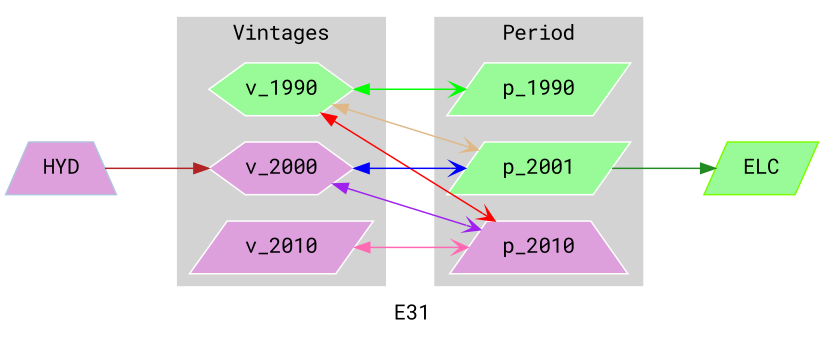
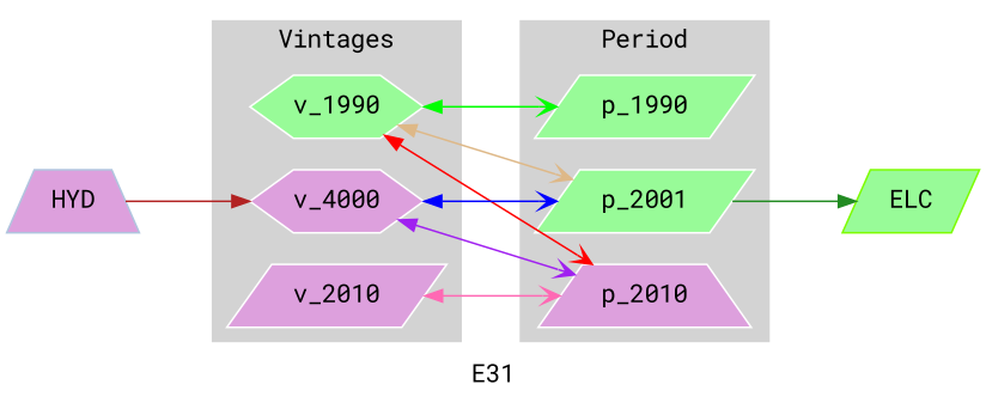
  strict digraph {
    color=black
    compound=True
    concentrate=True
    fontname="Roboto Mono"
    label=E31
    rankdir=LR
    splines=False
    node [color=white fillcolor=palegreen fontname="Roboto Mono" shape=parallelogram style=filled]
    edge [arrowhead=vee decorate=True dir=both fontname="Roboto Mono" fontsize=8 labelfloat=false labelfontcolor=lightgreen weight=0.5]
    v_1990 [shape=hexagon]
-   v_2000 [fillcolor=plum shape=hexagon]
+   v_2000 [fillcolor=plum shape=hexagon label=v_4000]
    v_2010 [fillcolor=plum]
    p_1990
    n5 [label=p_2001]
    p_2010 [fillcolor=plum shape=trapezium]
    ELC [color=lawngreen]
    HYD [color=lightsteelblue fillcolor=plum shape=trapezium]
    subgraph cluster_1 {
      color=lightgrey
      label=Vintages
      style=filled
      v_1990
      v_2000
      v_2010
    }
    subgraph cluster_2 {
      color=lightgrey
      label=Period
      style=filled
      p_1990
      n5
      p_2010
    }
    subgraph sub_3 {
      ELC
      HYD
    }
    subgraph sub_4 {
      v_2000
      n5
      ELC
      HYD
    }
    subgraph sub_5 {
      v_1990
      v_2000
      v_2010
      p_1990
      n5
      p_2010
    }
    v_1990 -> p_1990 [color=green label="   "]
    v_1990 -> n5 [color=burlywood label="   "]
    v_1990 -> p_2010 [color=red label="   "]
    v_2000 -> n5 [color=blue label="   "]
    v_2000 -> p_2010 [color=purple label="   "]
    v_2010 -> p_2010 [color=hotpink label="   "]
    n5 -> ELC [arrowhead=normal color=forestgreen dir=forward label="   "]
    HYD -> v_2000 [arrowhead=normal color=firebrick dir=forward label="   "]
  }
